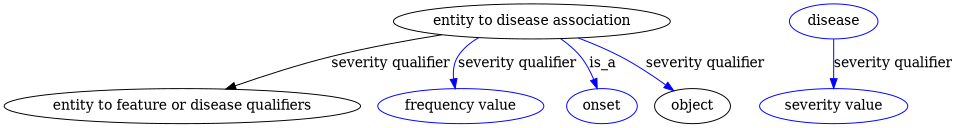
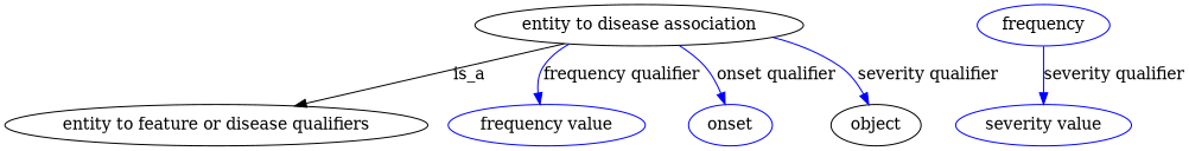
  digraph {
    node [color=blue]
    edge [color=blue style=solid]
    n1 [height=0.5 label="entity to disease association" width=3.0331 color=""]
    "entity to feature or disease qualifiers" [height=0.5 width=3.8816 color=""]
    n3 [height=0.5 label="frequency value" width=1.8776]
    n4 [height=0.5 label=onset width=0.81243]
    object [height=0.5 width=0.9027 color=""]
    n6 [height=0.5 label="severity value" width=1.661]
-   n7 [height=0.5 label=disease width=1.011]
-   n1 -> "entity to feature or disease qualifiers" [label="severity qualifier" color="" style=""]
-   n1 -> n3 [label="severity qualifier"]
-   n1 -> n4 [label=is_a]
+   n7 [height=0.5 label=frequency width=1.011]
+   n1 -> "entity to feature or disease qualifiers" [label=is_a color="" style=""]
+   n1 -> n3 [label="frequency qualifier"]
+   n1 -> n4 [label="onset qualifier"]
    n1 -> object [label="severity qualifier"]
    n7 -> n6 [label="severity qualifier"]
  }
